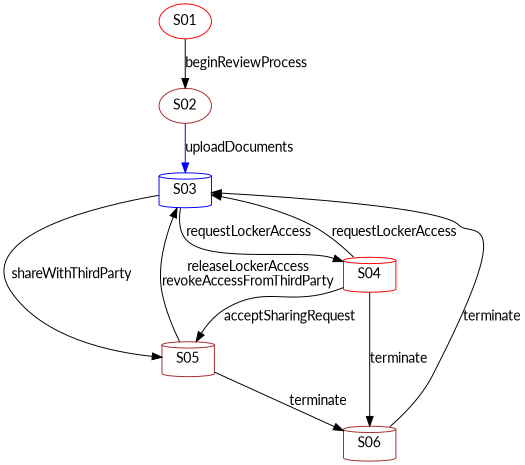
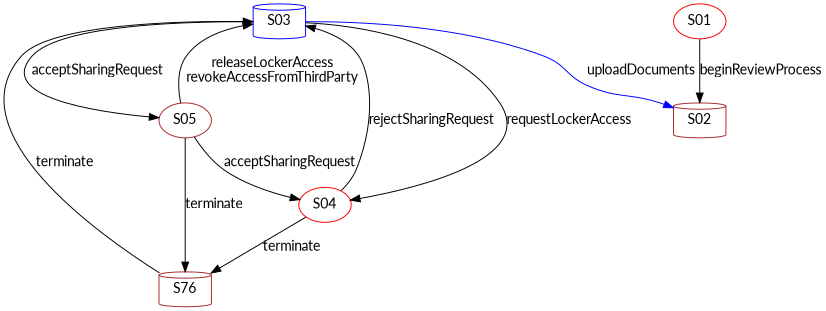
  digraph {
    fontname=Lato
    node [color=brown fontname=Lato shape=ellipse]
    edge [color=black fontname=Lato]
    S01 [color=red]
-   S02
+   S02 [shape=cylinder]
    S03 [color=blue shape=cylinder]
-   S05 [shape=cylinder]
-   S06 [shape=cylinder]
-   S04 [color=red shape=cylinder]
+   S05
+   S06 [shape=cylinder label=S76]
+   S04 [color=red]
    S01 -> S02 [label=beginReviewProcess]
-   S02 -> S03 [color=blue label=uploadDocuments]
-   S03 -> S05 [label=shareWithThirdParty]
+   S03 -> S02 [color=blue label=uploadDocuments]
+   S03 -> S05 [label=acceptSharingRequest]
    S03 -> S04 [label=requestLockerAccess]
    S05 -> S03 [label="releaseLockerAccess\nrevokeAccessFromThirdParty"]
    S05 -> S06 [label=terminate]
    S06 -> S03 [label=terminate]
-   S04 -> S03 [label=requestLockerAccess]
-   S04 -> S05 [label=acceptSharingRequest]
+   S04 -> S03 [label=rejectSharingRequest]
+   S05 -> S04 [label=acceptSharingRequest]
    S04 -> S06 [label=terminate]
  }
